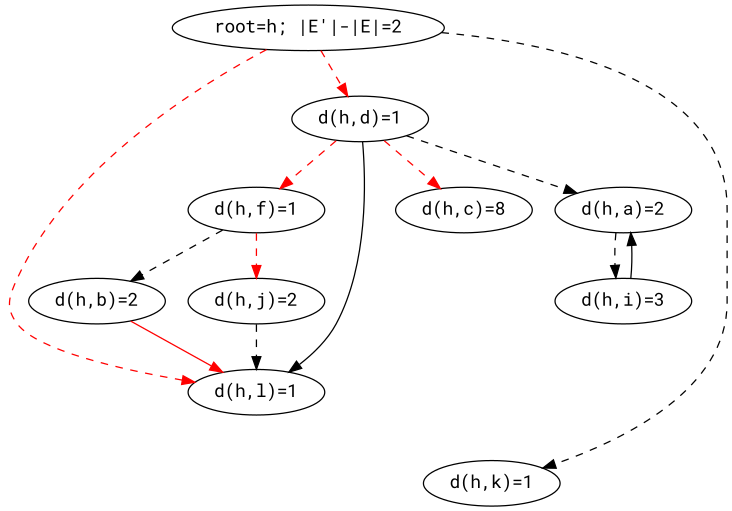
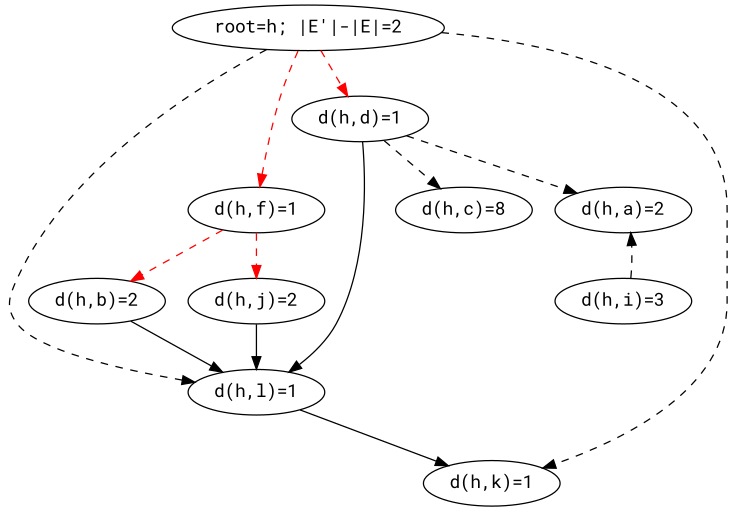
  digraph {
    fontname="Roboto Mono"
    node [fontname="Roboto Mono"]
    edge [fontname="Roboto Mono" style=dashed]
    n1 [label="d(h,c)=8"]
    n2 [label="d(h,f)=1"]
    n3 [label="d(h,j)=2"]
    n4 [label="d(h,b)=2"]
    n5 [label="d(h,l)=1"]
    n6 [label="d(h,k)=1"]
    n7 [label="d(h,d)=1"]
    n8 [label="d(h,a)=2"]
    n9 [label="d(h,i)=3"]
    n10 [label="root=h; |E'|-|E|=2"]
    n2 -> n3 [color=red]
-   n2 -> n4
-   n3 -> n5
-   n4 -> n5 [color=red style=""]
-   n7 -> n1 [color=red]
+   n2 -> n4 [color=red]
+   n3 -> n5 [style=""]
+   n4 -> n5 [style=""]
+   n5 -> n6 [style=""]
+   n7 -> n1
    n7 -> n5 [style=""]
    n7 -> n8
-   n8 -> n9
-   n9 -> n8 [style=""]
-   n7 -> n2 [color=red]
-   n10 -> n5 [color=red]
+   n9 -> n8
+   n10 -> n2 [color=red]
+   n10 -> n5
    n10 -> n6
    n10 -> n7 [color=red]
  }
